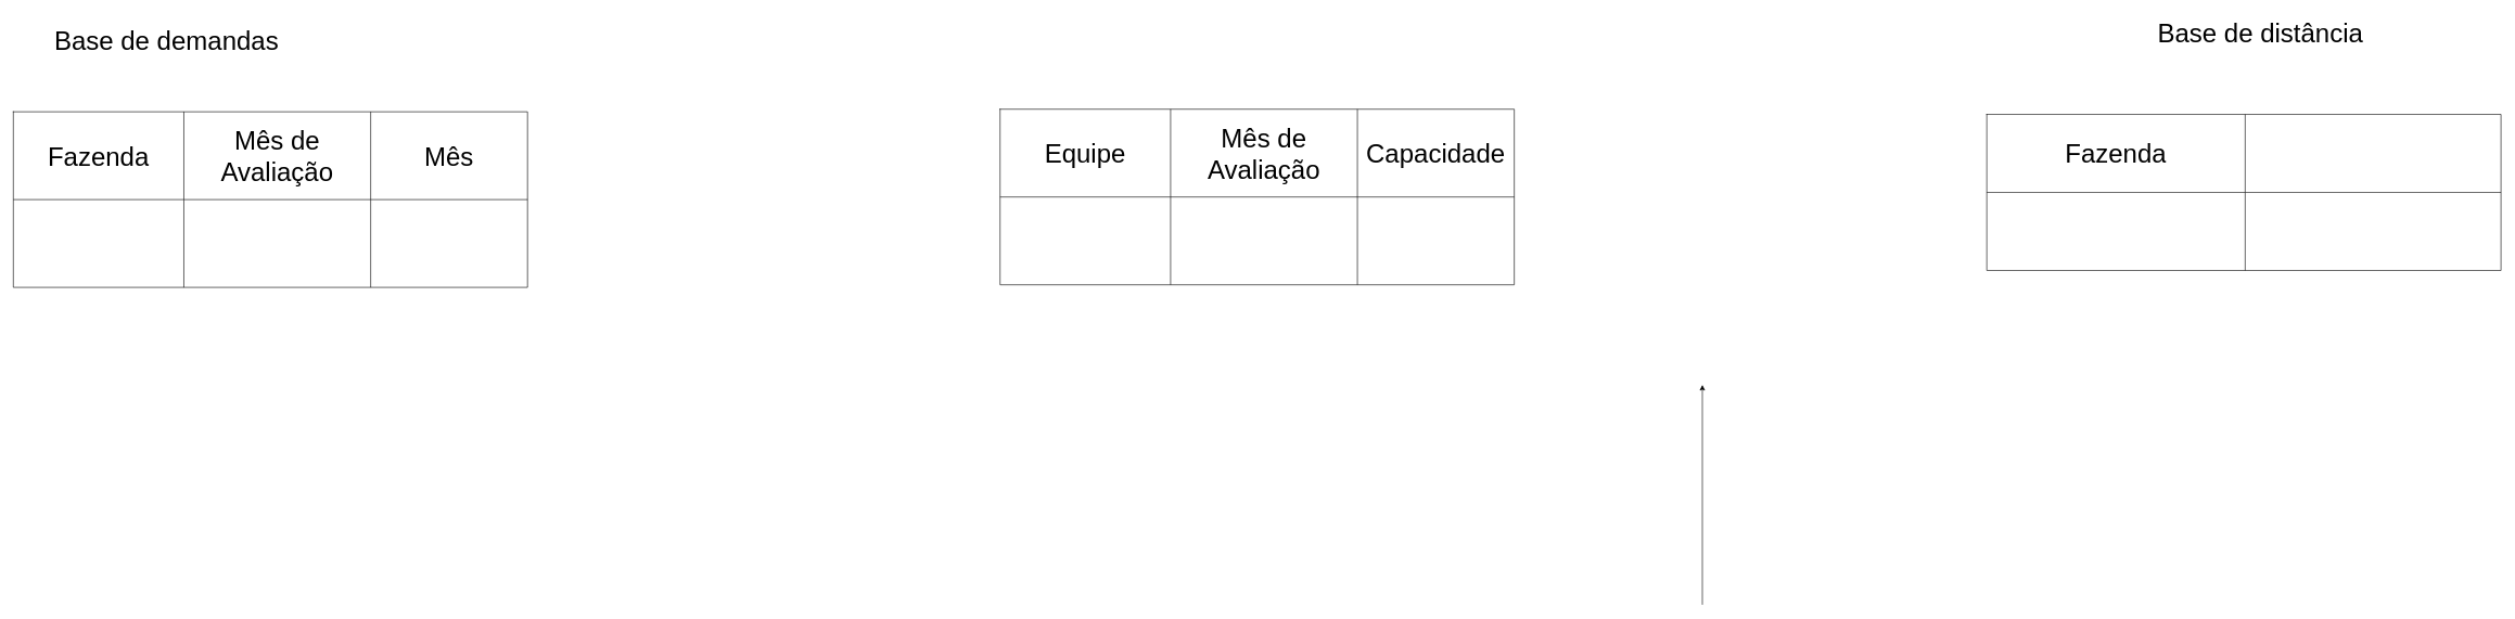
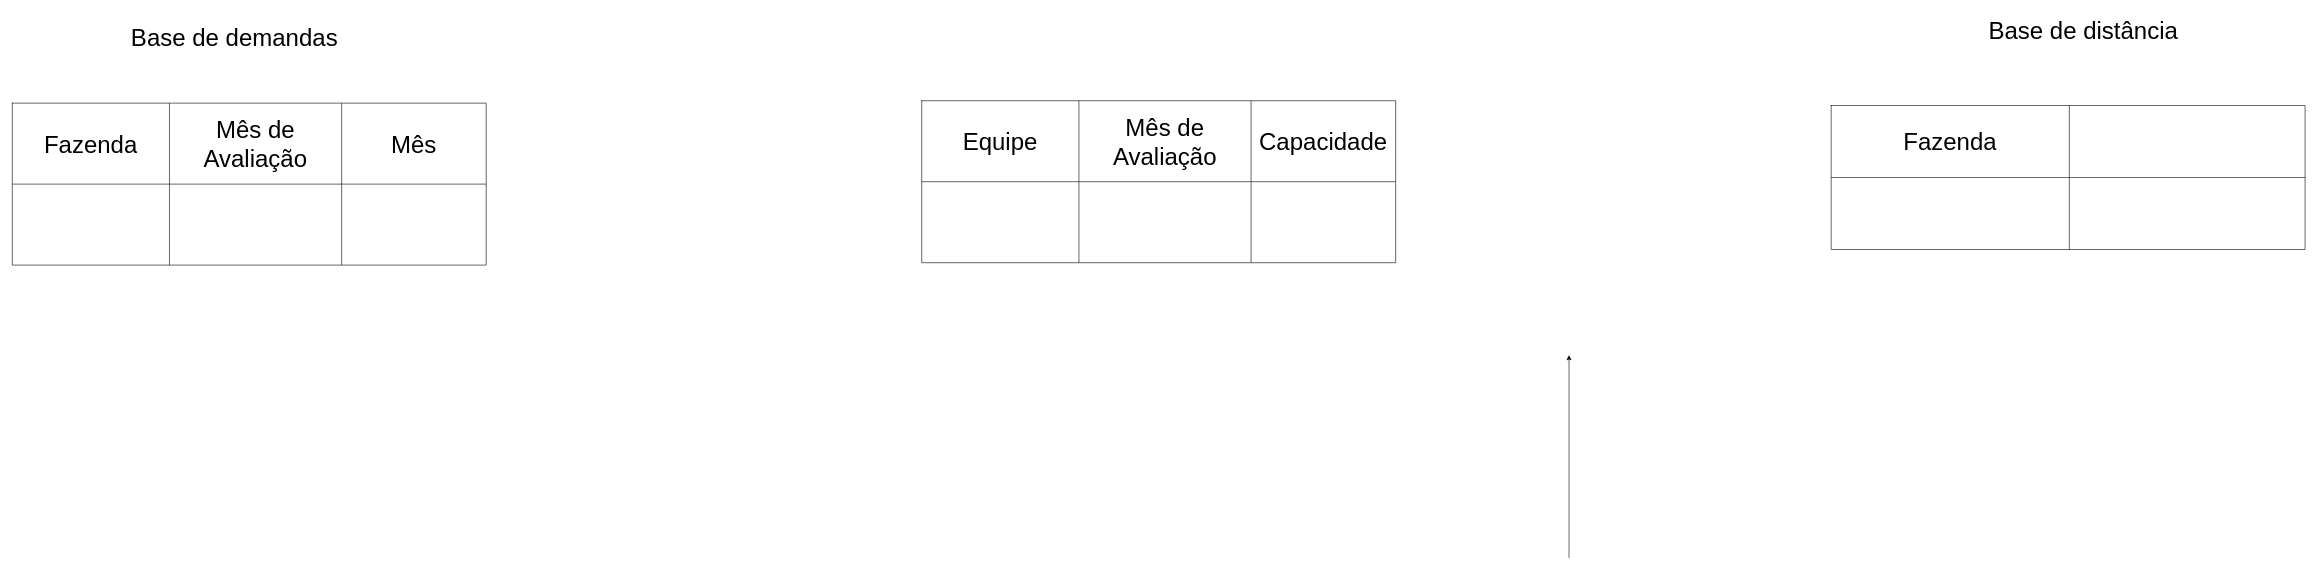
  <mxCell id="0" />
  <mxCell id="1" parent="0" />
  <mxCell id="2" value="" style="edgeStyle=none;html=1;fontSize=40;fontColor=#FFFFFF;" edge="1" parent="1"><mxGeometry relative="1" as="geometry"><mxPoint x="2615" y="929" as="sourcePoint" /><mxPoint x="2615" y="591" as="targetPoint" /></mxGeometry></mxCell>
  <mxCell id="3" value="" style="shape=table;html=1;whiteSpace=wrap;startSize=0;container=1;collapsible=0;childLayout=tableLayout;fillStyle=auto;" vertex="1" parent="1"><mxGeometry x="20" y="171" width="790" height="270" as="geometry" /></mxCell>
  <mxCell id="4" value="" style="shape=tableRow;horizontal=0;startSize=0;swimlaneHead=0;swimlaneBody=0;top=0;left=0;bottom=0;right=0;collapsible=0;dropTarget=0;fillColor=none;points=[[0,0.5],[1,0.5]];portConstraint=eastwest;fillStyle=auto;" vertex="1" parent="3"><mxGeometry width="790" height="135" as="geometry" /></mxCell>
  <mxCell id="5" value="&lt;font style=&quot;font-size: 40px;&quot;&gt;Fazenda&lt;/font&gt;" style="shape=partialRectangle;html=1;whiteSpace=wrap;connectable=0;fillColor=none;top=0;left=0;bottom=0;right=0;overflow=hidden;fillStyle=auto;" vertex="1" parent="4"><mxGeometry width="262" height="135" as="geometry"><mxRectangle width="262" height="135" as="alternateBounds" /></mxGeometry></mxCell>
  <mxCell id="6" value="Mês de Avaliação" style="shape=partialRectangle;html=1;whiteSpace=wrap;connectable=0;fillColor=none;top=0;left=0;bottom=0;right=0;overflow=hidden;fillStyle=auto;fontSize=40;" vertex="1" parent="4"><mxGeometry x="262" width="287" height="135" as="geometry"><mxRectangle width="287" height="135" as="alternateBounds" /></mxGeometry></mxCell>
  <mxCell id="7" value="Mês" style="shape=partialRectangle;html=1;whiteSpace=wrap;connectable=0;fillColor=none;top=0;left=0;bottom=0;right=0;overflow=hidden;fillStyle=auto;fontSize=40;" vertex="1" parent="4"><mxGeometry x="549" width="241" height="135" as="geometry"><mxRectangle width="241" height="135" as="alternateBounds" /></mxGeometry></mxCell>
  <mxCell id="8" value="" style="shape=tableRow;horizontal=0;startSize=0;swimlaneHead=0;swimlaneBody=0;top=0;left=0;bottom=0;right=0;collapsible=0;dropTarget=0;fillColor=none;points=[[0,0.5],[1,0.5]];portConstraint=eastwest;fillStyle=auto;" vertex="1" parent="3"><mxGeometry y="135" width="790" height="135" as="geometry" /></mxCell>
  <mxCell id="9" value="" style="shape=partialRectangle;html=1;whiteSpace=wrap;connectable=0;fillColor=none;top=0;left=0;bottom=0;right=0;overflow=hidden;fillStyle=auto;" vertex="1" parent="8"><mxGeometry width="262" height="135" as="geometry"><mxRectangle width="262" height="135" as="alternateBounds" /></mxGeometry></mxCell>
  <mxCell id="10" value="" style="shape=partialRectangle;html=1;whiteSpace=wrap;connectable=0;fillColor=none;top=0;left=0;bottom=0;right=0;overflow=hidden;fillStyle=auto;" vertex="1" parent="8"><mxGeometry x="262" width="287" height="135" as="geometry"><mxRectangle width="287" height="135" as="alternateBounds" /></mxGeometry></mxCell>
  <mxCell id="11" value="" style="shape=partialRectangle;html=1;whiteSpace=wrap;connectable=0;fillColor=none;top=0;left=0;bottom=0;right=0;overflow=hidden;pointerEvents=1;fillStyle=auto;" vertex="1" parent="8"><mxGeometry x="549" width="241" height="135" as="geometry"><mxRectangle width="241" height="135" as="alternateBounds" /></mxGeometry></mxCell>
- <mxCell id="12" value="Base de demandas" style="text;html=1;align=center;verticalAlign=middle;resizable=0;points=[];autosize=1;strokeColor=none;fillColor=none;fontSize=40;fontColor=#000000;" vertex="1" parent="1"><mxGeometry x="75" y="31" width="360" height="60" as="geometry" /></mxCell>
+ <mxCell id="12" value="Base de demandas" style="text;html=1;align=center;verticalAlign=middle;resizable=0;points=[];autosize=1;strokeColor=none;fillColor=none;fontSize=40;fontColor=#000000;" vertex="1" parent="1"><mxGeometry x="210" y="31" width="360" height="60" as="geometry" /></mxCell>
  <mxCell id="13" value="" style="shape=table;html=1;whiteSpace=wrap;startSize=0;container=1;collapsible=0;childLayout=tableLayout;fillStyle=auto;" vertex="1" parent="1"><mxGeometry x="1536" y="167" width="790" height="270" as="geometry" /></mxCell>
  <mxCell id="14" value="" style="shape=tableRow;horizontal=0;startSize=0;swimlaneHead=0;swimlaneBody=0;top=0;left=0;bottom=0;right=0;collapsible=0;dropTarget=0;fillColor=none;points=[[0,0.5],[1,0.5]];portConstraint=eastwest;fillStyle=auto;" vertex="1" parent="13"><mxGeometry width="790" height="135" as="geometry" /></mxCell>
  <mxCell id="15" value="&lt;span style=&quot;font-size: 40px;&quot;&gt;Equipe&lt;/span&gt;" style="shape=partialRectangle;html=1;whiteSpace=wrap;connectable=0;fillColor=none;top=0;left=0;bottom=0;right=0;overflow=hidden;fillStyle=auto;" vertex="1" parent="14"><mxGeometry width="262" height="135" as="geometry"><mxRectangle width="262" height="135" as="alternateBounds" /></mxGeometry></mxCell>
  <mxCell id="16" value="Mês de Avaliação" style="shape=partialRectangle;html=1;whiteSpace=wrap;connectable=0;fillColor=none;top=0;left=0;bottom=0;right=0;overflow=hidden;fillStyle=auto;fontSize=40;" vertex="1" parent="14"><mxGeometry x="262" width="287" height="135" as="geometry"><mxRectangle width="287" height="135" as="alternateBounds" /></mxGeometry></mxCell>
  <mxCell id="17" value="Capacidade" style="shape=partialRectangle;html=1;whiteSpace=wrap;connectable=0;fillColor=none;top=0;left=0;bottom=0;right=0;overflow=hidden;fillStyle=auto;fontSize=40;" vertex="1" parent="14"><mxGeometry x="549" width="241" height="135" as="geometry"><mxRectangle width="241" height="135" as="alternateBounds" /></mxGeometry></mxCell>
  <mxCell id="18" value="" style="shape=tableRow;horizontal=0;startSize=0;swimlaneHead=0;swimlaneBody=0;top=0;left=0;bottom=0;right=0;collapsible=0;dropTarget=0;fillColor=none;points=[[0,0.5],[1,0.5]];portConstraint=eastwest;fillStyle=auto;" vertex="1" parent="13"><mxGeometry y="135" width="790" height="135" as="geometry" /></mxCell>
  <mxCell id="19" value="" style="shape=partialRectangle;html=1;whiteSpace=wrap;connectable=0;fillColor=none;top=0;left=0;bottom=0;right=0;overflow=hidden;fillStyle=auto;" vertex="1" parent="18"><mxGeometry width="262" height="135" as="geometry"><mxRectangle width="262" height="135" as="alternateBounds" /></mxGeometry></mxCell>
  <mxCell id="20" value="" style="shape=partialRectangle;html=1;whiteSpace=wrap;connectable=0;fillColor=none;top=0;left=0;bottom=0;right=0;overflow=hidden;fillStyle=auto;" vertex="1" parent="18"><mxGeometry x="262" width="287" height="135" as="geometry"><mxRectangle width="287" height="135" as="alternateBounds" /></mxGeometry></mxCell>
  <mxCell id="21" value="" style="shape=partialRectangle;html=1;whiteSpace=wrap;connectable=0;fillColor=none;top=0;left=0;bottom=0;right=0;overflow=hidden;pointerEvents=1;fillStyle=auto;" vertex="1" parent="18"><mxGeometry x="549" width="241" height="135" as="geometry"><mxRectangle width="241" height="135" as="alternateBounds" /></mxGeometry></mxCell>
  <mxCell id="22" value="Base de distância" style="text;html=1;align=center;verticalAlign=middle;resizable=0;points=[];autosize=1;strokeColor=none;fillColor=none;fontSize=40;fontColor=#000000;" vertex="1" parent="1"><mxGeometry x="3307" y="20" width="330" height="60" as="geometry" /></mxCell>
  <mxCell id="23" value="" style="shape=table;html=1;whiteSpace=wrap;startSize=0;container=1;collapsible=0;childLayout=tableLayout;fillStyle=auto;fontSize=40;fontColor=#000000;rounded=0;" vertex="1" parent="1"><mxGeometry x="3052" y="175" width="790" height="240" as="geometry" /></mxCell>
  <mxCell id="24" value="" style="shape=tableRow;horizontal=0;startSize=0;swimlaneHead=0;swimlaneBody=0;top=0;left=0;bottom=0;right=0;collapsible=0;dropTarget=0;fillColor=none;points=[[0,0.5],[1,0.5]];portConstraint=eastwest;fillStyle=auto;fontSize=40;fontColor=#000000;" vertex="1" parent="23"><mxGeometry width="790" height="120" as="geometry" /></mxCell>
  <mxCell id="25" value="&lt;font&gt;Fazenda&lt;/font&gt;" style="shape=partialRectangle;html=1;whiteSpace=wrap;connectable=0;fillColor=none;top=0;left=0;bottom=0;right=0;overflow=hidden;fillStyle=auto;fontSize=40;fontColor=default;labelBackgroundColor=none;labelBorderColor=none;" vertex="1" parent="24"><mxGeometry width="397" height="120" as="geometry"><mxRectangle width="397" height="120" as="alternateBounds" /></mxGeometry></mxCell>
  <mxCell id="26" value="&lt;font color=&quot;#ffffff&quot;&gt;Distância Base&lt;/font&gt;" style="shape=partialRectangle;html=1;whiteSpace=wrap;connectable=0;fillColor=none;top=0;left=0;bottom=0;right=0;overflow=hidden;fillStyle=auto;fontSize=40;fontColor=#000000;" vertex="1" parent="24"><mxGeometry x="397" width="393" height="120" as="geometry"><mxRectangle width="393" height="120" as="alternateBounds" /></mxGeometry></mxCell>
  <mxCell id="27" value="" style="shape=tableRow;horizontal=0;startSize=0;swimlaneHead=0;swimlaneBody=0;top=0;left=0;bottom=0;right=0;collapsible=0;dropTarget=0;fillColor=none;points=[[0,0.5],[1,0.5]];portConstraint=eastwest;fillStyle=auto;fontSize=40;fontColor=#000000;" vertex="1" parent="23"><mxGeometry y="120" width="790" height="120" as="geometry" /></mxCell>
  <mxCell id="28" value="" style="shape=partialRectangle;html=1;whiteSpace=wrap;connectable=0;fillColor=none;top=0;left=0;bottom=0;right=0;overflow=hidden;fillStyle=auto;fontSize=40;fontColor=#000000;" vertex="1" parent="27"><mxGeometry width="397" height="120" as="geometry"><mxRectangle width="397" height="120" as="alternateBounds" /></mxGeometry></mxCell>
  <mxCell id="29" value="" style="shape=partialRectangle;html=1;whiteSpace=wrap;connectable=0;fillColor=none;top=0;left=0;bottom=0;right=0;overflow=hidden;fillStyle=auto;fontSize=40;fontColor=#000000;" vertex="1" parent="27"><mxGeometry x="397" width="393" height="120" as="geometry"><mxRectangle width="393" height="120" as="alternateBounds" /></mxGeometry></mxCell>
